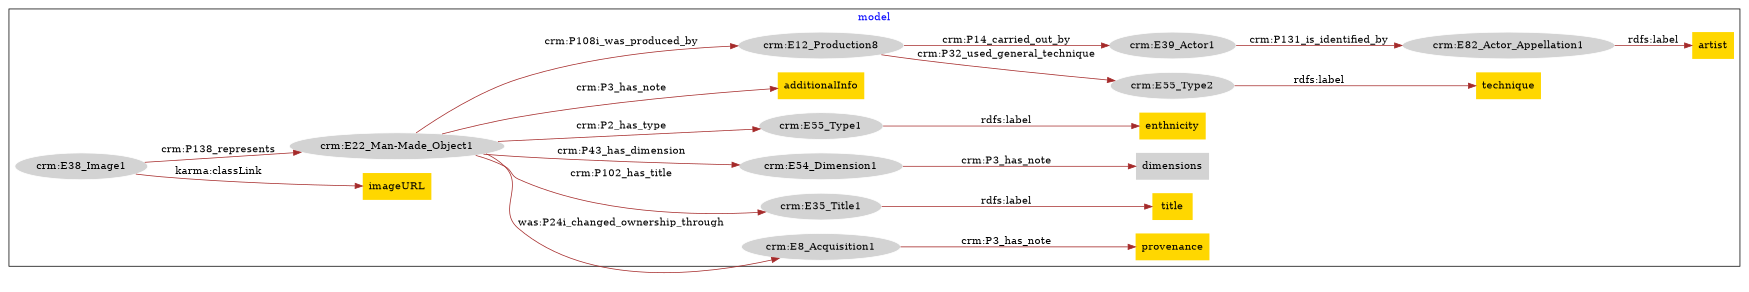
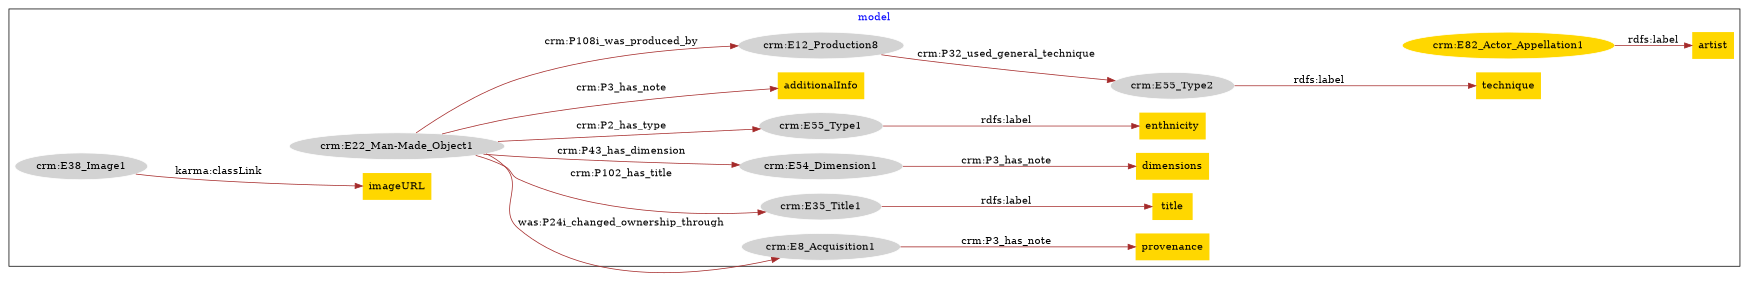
  digraph {
    fontcolor=blue
    rankdir=LR
    remincross=true
    node [color=white fillcolor=lightgray style=filled]
    edge [color=brown fontcolor=black]
    n1 [label="crm:E55_Type2"]
    n2 [fillcolor=gold label=technique shape=plaintext color=""]
    n3 [label="crm:E8_Acquisition1"]
    n4 [fillcolor=gold label=provenance shape=plaintext color=""]
    n5 [label="crm:E35_Title1"]
    n6 [fillcolor=gold label=title shape=plaintext color=""]
    n7 [label="crm:E38_Image1"]
    n8 [fillcolor=gold label=imageURL shape=plaintext color=""]
    n9 [label="crm:E54_Dimension1"]
-   n10 [label=dimensions shape=plaintext color=""]
+   n10 [fillcolor=gold label=dimensions shape=plaintext color=""]
    n11 [label="crm:E55_Type1"]
    n12 [fillcolor=gold label=enthnicity shape=plaintext color=""]
-   n13 [label="crm:E82_Actor_Appellation1"]
+   n13 [fillcolor=gold label="crm:E82_Actor_Appellation1"]
    n14 [fillcolor=gold label=artist shape=plaintext color=""]
    n15 [label="crm:E22_Man-Made_Object1"]
    n16 [fillcolor=gold label=additionalInfo shape=plaintext color=""]
    n17 [label="crm:E12_Production8"]
-   n18 [label="crm:E39_Actor1"]
    subgraph cluster_1 {
      label=model
      n1
      n2
      n3
      n4
      n5
      n6
      n7
      n8
      n9
      n10
      n11
      n12
      n13
      n14
      n15
      n16
      n17
-     n18
    }
    n1 -> n2 [label="rdfs:label"]
    n3 -> n4 [label="crm:P3_has_note"]
    n5 -> n6 [label="rdfs:label"]
    n7 -> n8 [label="karma:classLink"]
-   n7 -> n15 [label="crm:P138_represents"]
    n9 -> n10 [label="crm:P3_has_note"]
    n11 -> n12 [label="rdfs:label"]
    n13 -> n14 [label="rdfs:label"]
    n15 -> n3 [label="was:P24i_changed_ownership_through"]
    n15 -> n5 [label="crm:P102_has_title"]
    n15 -> n9 [label="crm:P43_has_dimension"]
    n15 -> n11 [label="crm:P2_has_type"]
    n15 -> n16 [label="crm:P3_has_note"]
    n15 -> n17 [label="crm:P108i_was_produced_by"]
    n17 -> n1 [label="crm:P32_used_general_technique"]
-   n17 -> n18 [label="crm:P14_carried_out_by"]
-   n18 -> n13 [label="crm:P131_is_identified_by"]
  }
